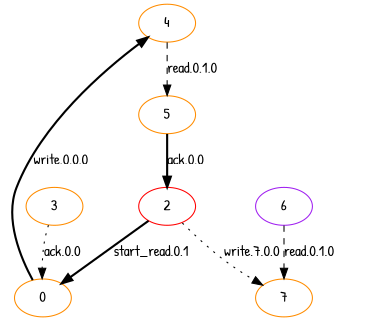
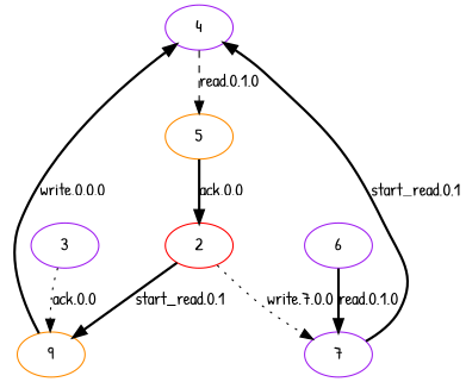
  digraph {
    fontname="Patrick Hand"
    node [color=darkorange fontname="Patrick Hand"]
    edge [fontname="Patrick Hand" style=bold]
-   4
-   0
+   4 [color=purple]
+   0 [label=9]
    5
    2 [color=red]
    6 [color=purple]
-   7
-   3
+   7 [color=purple]
+   3 [color=purple]
    4 -> 5 [label="read.0.1.0" style=dashed]
    0 -> 4 [label="write.0.0.0"]
    5 -> 2 [label="ack.0.0"]
    2 -> 0 [label="start_read.0.1"]
    2 -> 7 [label="write.7.0.0" style=dotted]
-   6 -> 7 [label="read.0.1.0" style=dashed]
+   6 -> 7 [label="read.0.1.0"]
+   7 -> 4 [label="start_read.0.1"]
    3 -> 0 [label="ack.0.0" style=dotted]
  }
